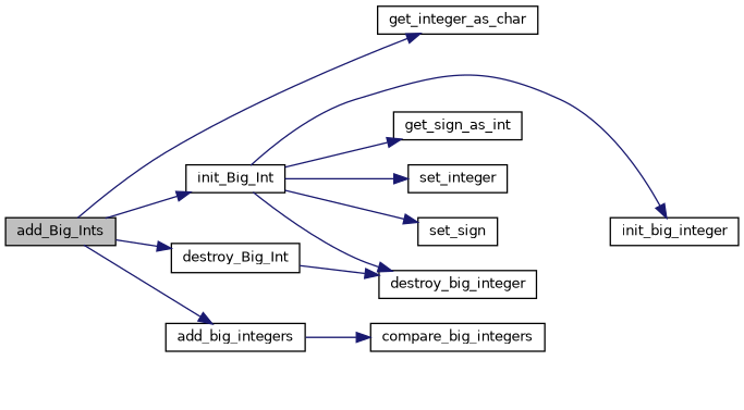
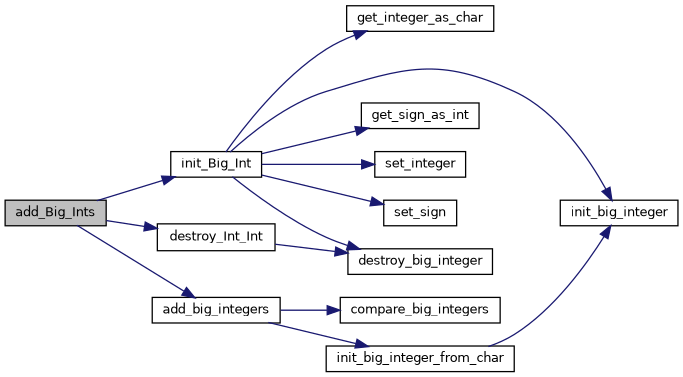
  digraph {
    fontname="DejaVu Sans"
    rankdir=LR
    node [color=black fillcolor=white fontname="DejaVu Sans" fontsize=10 shape=record style=filled]
    edge [color=midnightblue fontname="DejaVu Sans" fontsize=10 labelfontname=Helvetica labelfontsize=10 style=solid]
    n1 [fillcolor=grey75 fontcolor=black height=0.2 label=add_Big_Ints width=0.4]
    n2 [height=0.2 label=init_Big_Int width=0.4]
    n3 [height=0.2 label=add_big_integers width=0.4]
-   n4 [height=0.2 label=destroy_Big_Int width=0.4]
+   n4 [height=0.2 label=destroy_Int_Int width=0.4]
    n5 [height=0.2 label=init_big_integer width=0.4]
    n6 [height=0.2 label=get_integer_as_char width=0.4]
    n7 [height=0.2 label=get_sign_as_int width=0.4]
    n8 [height=0.2 label=set_integer width=0.4]
    n9 [height=0.2 label=set_sign width=0.4]
    n10 [height=0.2 label=destroy_big_integer width=0.4]
    n11 [height=0.2 label=compare_big_integers width=0.4]
+   n12 [height=0.2 label=init_big_integer_from_char width=0.4]
    n1 -> n2
    n1 -> n3
    n1 -> n4
    n2 -> n5
-   n1 -> n6
+   n2 -> n6
    n2 -> n7
    n2 -> n8
    n2 -> n9
    n2 -> n10
    n3 -> n11
+   n3 -> n12
    n4 -> n10
+   n12 -> n5
  }
